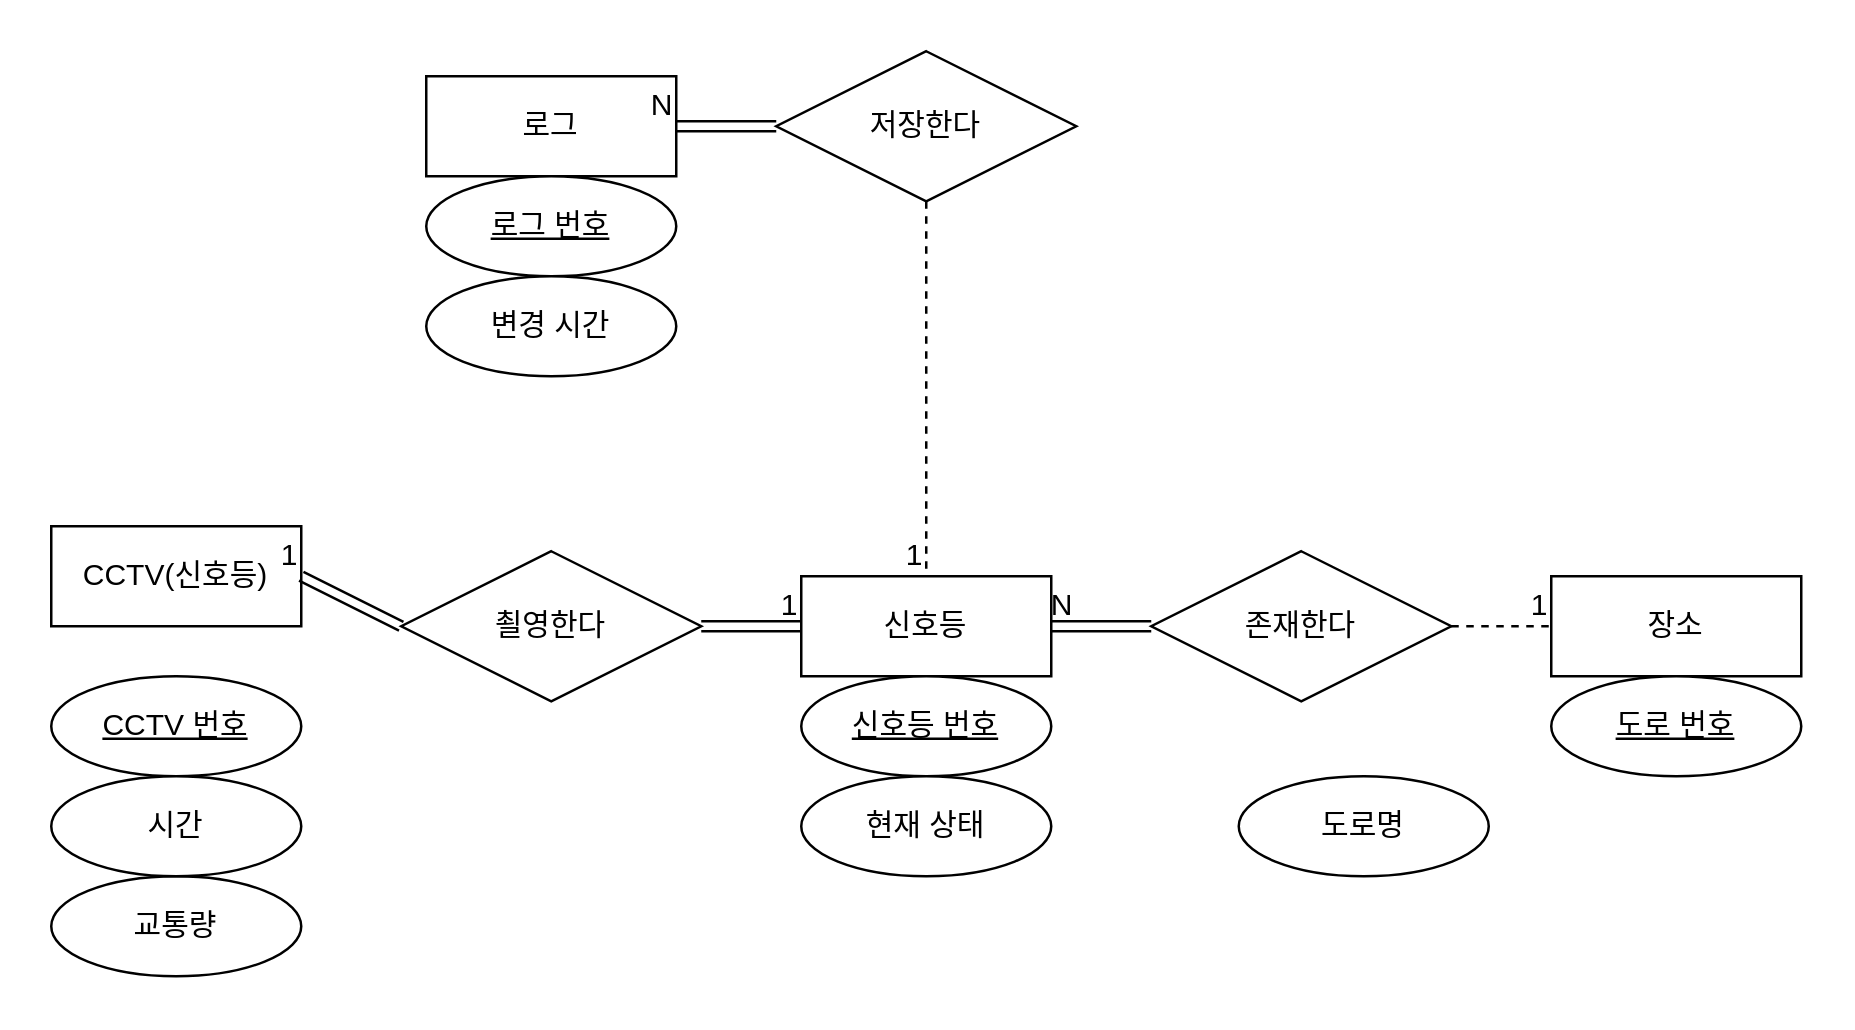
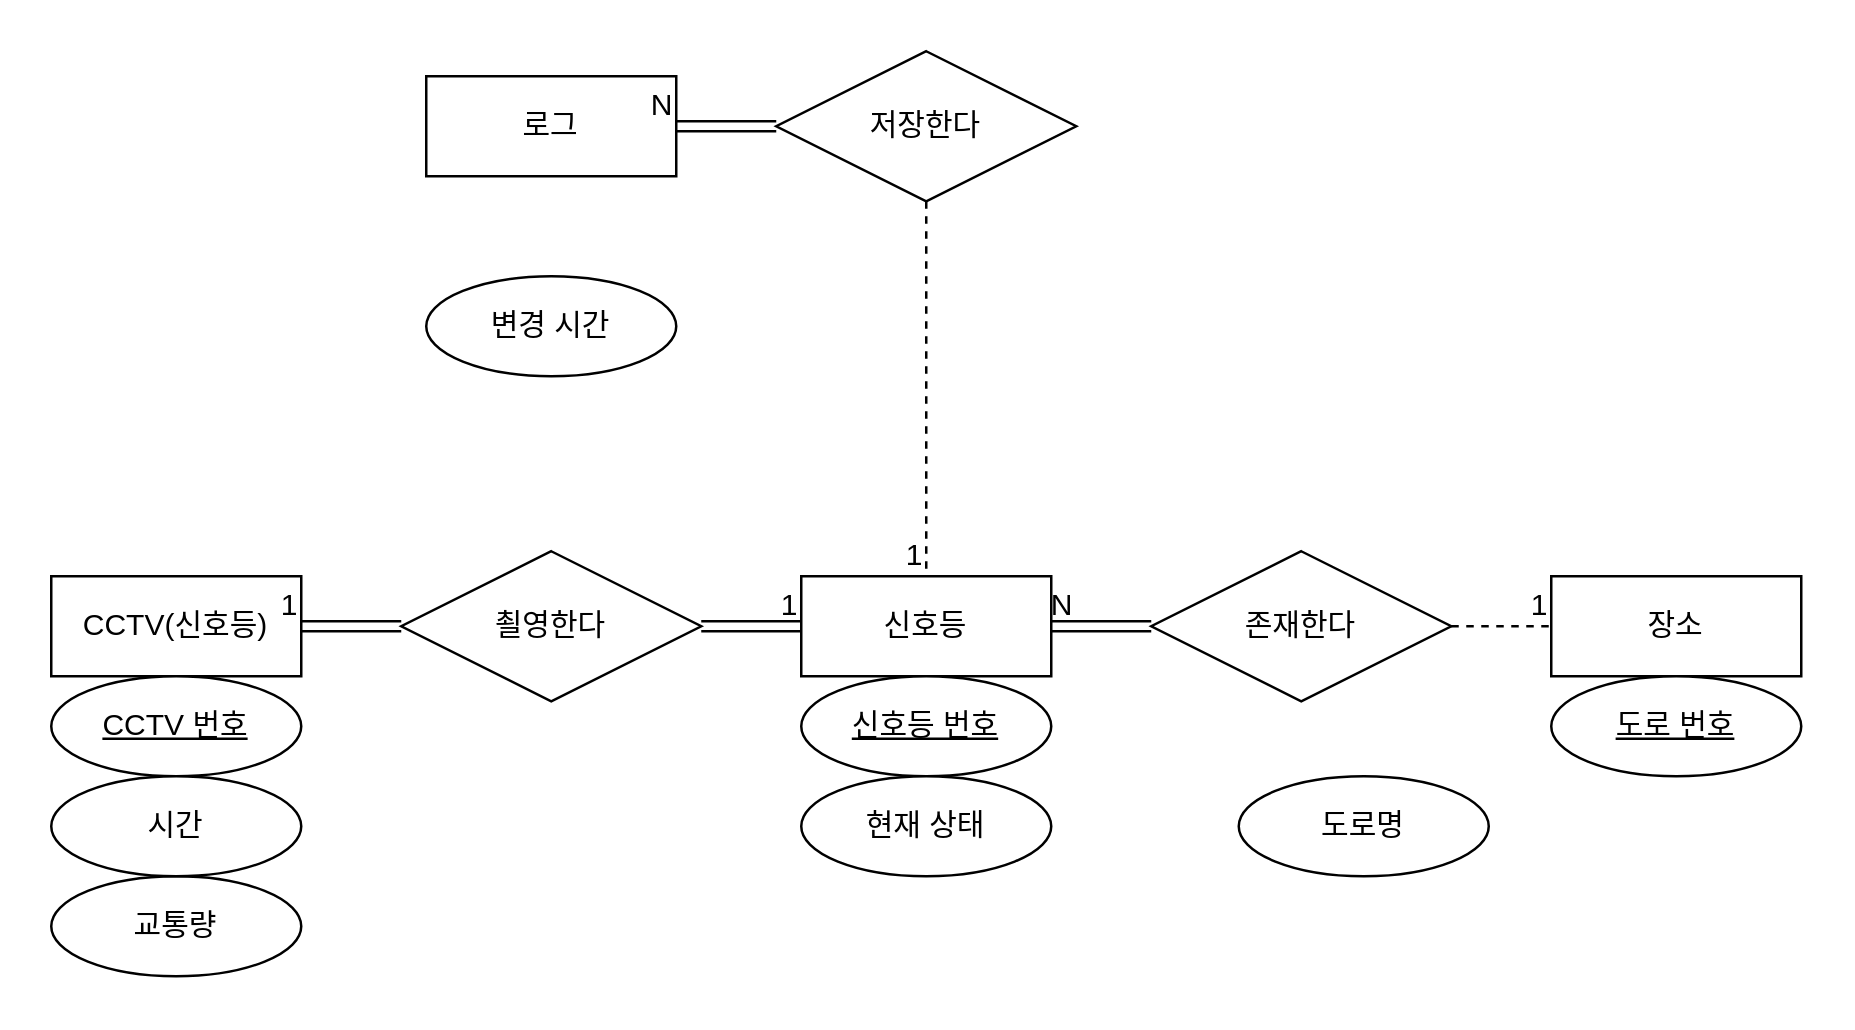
  <mxCell id="0" />
  <mxCell id="1" parent="0" />
- <mxCell id="2" value="CCTV(신호등)" style="whiteSpace=wrap;html=1;align=center;" parent="1" vertex="1"><mxGeometry x="20" y="210" width="100" height="40" as="geometry" /></mxCell>
+ <mxCell id="2" value="CCTV(신호등)" style="whiteSpace=wrap;html=1;align=center;" parent="1" vertex="1"><mxGeometry x="20" y="230" width="100" height="40" as="geometry" /></mxCell>
  <mxCell id="3" value="교통량" style="ellipse;whiteSpace=wrap;html=1;align=center;" parent="1" vertex="1"><mxGeometry x="20" y="350" width="100" height="40" as="geometry" /></mxCell>
  <mxCell id="4" value="CCTV 번호" style="ellipse;whiteSpace=wrap;html=1;align=center;fontStyle=4;" parent="1" vertex="1"><mxGeometry x="20" y="270" width="100" height="40" as="geometry" /></mxCell>
  <mxCell id="5" value="시간" style="ellipse;whiteSpace=wrap;html=1;align=center;" parent="1" vertex="1"><mxGeometry x="20" y="310" width="100" height="40" as="geometry" /></mxCell>
  <mxCell id="6" value="장소" style="whiteSpace=wrap;html=1;align=center;" parent="1" vertex="1"><mxGeometry x="620" y="230" width="100" height="40" as="geometry" /></mxCell>
  <mxCell id="7" value="쵤영한다" style="shape=rhombus;perimeter=rhombusPerimeter;whiteSpace=wrap;html=1;align=center;" parent="1" vertex="1"><mxGeometry x="160" y="220" width="120" height="60" as="geometry" /></mxCell>
  <mxCell id="8" value="도로 번호" style="ellipse;whiteSpace=wrap;html=1;align=center;fontStyle=4;" parent="1" vertex="1"><mxGeometry x="620" y="270" width="100" height="40" as="geometry" /></mxCell>
  <mxCell id="9" value="도로명" style="ellipse;whiteSpace=wrap;html=1;align=center;" parent="1" vertex="1"><mxGeometry x="495" y="310" width="100" height="40" as="geometry" /></mxCell>
  <mxCell id="10" value="로그" style="whiteSpace=wrap;html=1;align=center;" vertex="1" parent="1"><mxGeometry x="170" y="30" width="100" height="40" as="geometry" /></mxCell>
- <mxCell id="11" value="로그 번호" style="ellipse;whiteSpace=wrap;html=1;align=center;fontStyle=4;" vertex="1" parent="1"><mxGeometry x="170" y="70" width="100" height="40" as="geometry" /></mxCell>
  <mxCell id="12" value="변경 시간" style="ellipse;whiteSpace=wrap;html=1;align=center;" vertex="1" parent="1"><mxGeometry x="170" y="110" width="100" height="40" as="geometry" /></mxCell>
  <mxCell id="13" value="저장한다" style="shape=rhombus;perimeter=rhombusPerimeter;whiteSpace=wrap;html=1;align=center;" vertex="1" parent="1"><mxGeometry x="310" y="20" width="120" height="60" as="geometry" /></mxCell>
  <mxCell id="14" value="신호등" style="whiteSpace=wrap;html=1;align=center;" vertex="1" parent="1"><mxGeometry x="320" y="230" width="100" height="40" as="geometry" /></mxCell>
  <mxCell id="15" value="존재한다" style="shape=rhombus;perimeter=rhombusPerimeter;whiteSpace=wrap;html=1;align=center;" vertex="1" parent="1"><mxGeometry x="460" y="220" width="120" height="60" as="geometry" /></mxCell>
  <mxCell id="16" value="신호등 번호" style="ellipse;whiteSpace=wrap;html=1;align=center;fontStyle=4;" vertex="1" parent="1"><mxGeometry x="320" y="270" width="100" height="40" as="geometry" /></mxCell>
  <mxCell id="17" value="현재 상태" style="ellipse;whiteSpace=wrap;html=1;align=center;" vertex="1" parent="1"><mxGeometry x="320" y="310" width="100" height="40" as="geometry" /></mxCell>
  <mxCell id="18" value="" style="shape=link;html=1;rounded=0;entryX=0;entryY=0.5;entryDx=0;entryDy=0;exitX=1;exitY=0.5;exitDx=0;exitDy=0;" edge="1" parent="1" source="7" target="14"><mxGeometry relative="1" as="geometry"><mxPoint x="140" y="200" as="sourcePoint" /><mxPoint x="300" y="200" as="targetPoint" /></mxGeometry></mxCell>
  <mxCell id="19" value="1" style="resizable=0;html=1;whiteSpace=wrap;align=right;verticalAlign=bottom;" connectable="0" vertex="1" parent="18"><mxGeometry x="1" relative="1" as="geometry" /></mxCell>
  <mxCell id="20" value="" style="shape=link;html=1;rounded=0;entryX=1;entryY=0.5;entryDx=0;entryDy=0;exitX=0;exitY=0.5;exitDx=0;exitDy=0;" edge="1" parent="1" source="7" target="2"><mxGeometry relative="1" as="geometry"><mxPoint x="140" y="200" as="sourcePoint" /><mxPoint x="300" y="200" as="targetPoint" /></mxGeometry></mxCell>
  <mxCell id="21" value="1" style="resizable=0;html=1;whiteSpace=wrap;align=right;verticalAlign=bottom;" connectable="0" vertex="1" parent="20"><mxGeometry x="1" relative="1" as="geometry" /></mxCell>
  <mxCell id="22" value="" style="endArrow=none;html=1;rounded=0;entryX=0;entryY=0.5;entryDx=0;entryDy=0;exitX=1;exitY=0.5;exitDx=0;exitDy=0;dashed=1;" edge="1" parent="1" source="15" target="6"><mxGeometry relative="1" as="geometry"><mxPoint x="140" y="200" as="sourcePoint" /><mxPoint x="300" y="200" as="targetPoint" /></mxGeometry></mxCell>
  <mxCell id="23" value="1" style="resizable=0;html=1;whiteSpace=wrap;align=right;verticalAlign=bottom;" connectable="0" vertex="1" parent="22"><mxGeometry x="1" relative="1" as="geometry" /></mxCell>
  <mxCell id="24" value="" style="shape=link;html=1;rounded=0;entryX=1;entryY=0.5;entryDx=0;entryDy=0;exitX=0;exitY=0.5;exitDx=0;exitDy=0;" edge="1" parent="1" source="15" target="14"><mxGeometry relative="1" as="geometry"><mxPoint x="140" y="200" as="sourcePoint" /><mxPoint x="300" y="200" as="targetPoint" /></mxGeometry></mxCell>
  <mxCell id="25" value="N" style="resizable=0;html=1;whiteSpace=wrap;align=right;verticalAlign=bottom;" connectable="0" vertex="1" parent="24"><mxGeometry x="1" relative="1" as="geometry"><mxPoint x="10" as="offset" /></mxGeometry></mxCell>
  <mxCell id="26" value="" style="shape=link;html=1;rounded=0;entryX=1;entryY=0.5;entryDx=0;entryDy=0;exitX=0;exitY=0.5;exitDx=0;exitDy=0;" edge="1" parent="1" source="13" target="10"><mxGeometry relative="1" as="geometry"><mxPoint x="140" y="200" as="sourcePoint" /><mxPoint x="300" y="200" as="targetPoint" /></mxGeometry></mxCell>
  <mxCell id="27" value="N" style="resizable=0;html=1;whiteSpace=wrap;align=right;verticalAlign=bottom;" connectable="0" vertex="1" parent="26"><mxGeometry x="1" relative="1" as="geometry" /></mxCell>
  <mxCell id="28" value="" style="endArrow=none;html=1;rounded=0;entryX=0.5;entryY=0;entryDx=0;entryDy=0;exitX=0.5;exitY=1;exitDx=0;exitDy=0;dashed=1;" edge="1" parent="1" source="13" target="14"><mxGeometry relative="1" as="geometry"><mxPoint x="140" y="200" as="sourcePoint" /><mxPoint x="300" y="200" as="targetPoint" /></mxGeometry></mxCell>
  <mxCell id="29" value="1" style="resizable=0;html=1;whiteSpace=wrap;align=right;verticalAlign=bottom;" connectable="0" vertex="1" parent="28"><mxGeometry x="1" relative="1" as="geometry" /></mxCell>
